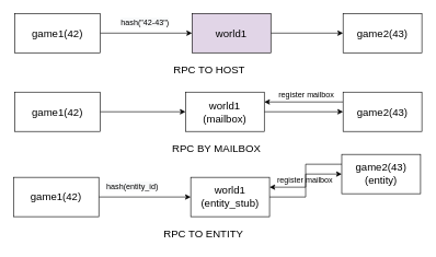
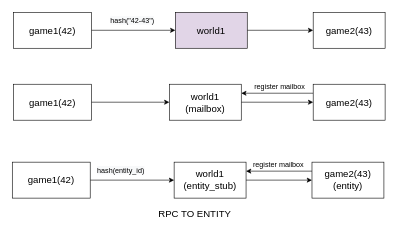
  <mxCell id="0" />
  <mxCell id="1" parent="0" />
  <mxCell id="2" style="edgeStyle=orthogonalEdgeStyle;rounded=0;orthogonalLoop=1;jettySize=auto;html=1;" edge="1" parent="1" source="3" target="5"><mxGeometry relative="1" as="geometry" /></mxCell>
  <mxCell id="3" value="&lt;font style=&quot;font-size: 16px&quot;&gt;game1(42)&lt;/font&gt;" style="rounded=0;whiteSpace=wrap;html=1;" vertex="1" parent="1"><mxGeometry x="22" y="20" width="130" height="60" as="geometry" /></mxCell>
  <mxCell id="4" style="edgeStyle=orthogonalEdgeStyle;rounded=0;orthogonalLoop=1;jettySize=auto;html=1;entryX=0;entryY=0.5;entryDx=0;entryDy=0;" edge="1" parent="1" source="5" target="6"><mxGeometry relative="1" as="geometry" /></mxCell>
  <mxCell id="5" value="&lt;font style=&quot;font-size: 16px&quot;&gt;world1&lt;/font&gt;" style="rounded=0;whiteSpace=wrap;html=1;fillColor=#e1d5e7;" vertex="1" parent="1"><mxGeometry x="292" y="20" width="120" height="60" as="geometry" /></mxCell>
  <mxCell id="6" value="&lt;font style=&quot;font-size: 16px&quot;&gt;game2(43)&lt;/font&gt;" style="rounded=0;whiteSpace=wrap;html=1;" vertex="1" parent="1"><mxGeometry x="522" y="20" width="120" height="60" as="geometry" /></mxCell>
  <mxCell id="7" value="&lt;span style=&quot;color: rgb(0 , 0 , 0) ; font-family: &amp;#34;helvetica&amp;#34; ; font-size: 12px ; font-style: normal ; font-weight: 400 ; letter-spacing: normal ; text-align: center ; text-indent: 0px ; text-transform: none ; word-spacing: 0px ; background-color: rgb(248 , 249 , 250) ; display: inline ; float: none&quot;&gt;hash(&quot;42-43&quot;)&lt;/span&gt;" style="text;whiteSpace=wrap;html=1;" vertex="1" parent="1"><mxGeometry x="182" y="20" width="100" height="30" as="geometry" /></mxCell>
  <mxCell id="8" style="edgeStyle=orthogonalEdgeStyle;rounded=0;orthogonalLoop=1;jettySize=auto;html=1;" edge="1" parent="1" source="9" target="11"><mxGeometry relative="1" as="geometry" /></mxCell>
  <mxCell id="9" value="&lt;font style=&quot;font-size: 16px&quot;&gt;game1(42)&lt;/font&gt;" style="rounded=0;whiteSpace=wrap;html=1;" vertex="1" parent="1"><mxGeometry x="22" y="140" width="130" height="60" as="geometry" /></mxCell>
  <mxCell id="10" style="edgeStyle=orthogonalEdgeStyle;rounded=0;orthogonalLoop=1;jettySize=auto;html=1;entryX=0;entryY=0.5;entryDx=0;entryDy=0;" edge="1" parent="1" source="11" target="13"><mxGeometry relative="1" as="geometry" /></mxCell>
  <mxCell id="11" value="&lt;font style=&quot;font-size: 16px&quot;&gt;world1&lt;br&gt;(mailbox)&lt;/font&gt;" style="rounded=0;whiteSpace=wrap;html=1;" vertex="1" parent="1"><mxGeometry x="282" y="140" width="120" height="60" as="geometry" /></mxCell>
  <mxCell id="12" style="edgeStyle=orthogonalEdgeStyle;rounded=0;orthogonalLoop=1;jettySize=auto;html=1;exitX=0;exitY=0.25;exitDx=0;exitDy=0;entryX=1;entryY=0.25;entryDx=0;entryDy=0;" edge="1" parent="1" source="13" target="11"><mxGeometry relative="1" as="geometry" /></mxCell>
  <mxCell id="13" value="&lt;font style=&quot;font-size: 16px&quot;&gt;game2(43)&lt;/font&gt;" style="rounded=0;whiteSpace=wrap;html=1;" vertex="1" parent="1"><mxGeometry x="522" y="140" width="120" height="60" as="geometry" /></mxCell>
  <mxCell id="14" value="&lt;div style=&quot;text-align: center&quot;&gt;&lt;span&gt;&lt;font face=&quot;helvetica&quot;&gt;register mailbox&lt;/font&gt;&lt;/span&gt;&lt;/div&gt;" style="text;whiteSpace=wrap;html=1;" vertex="1" parent="1"><mxGeometry x="422" y="130" width="90" height="30" as="geometry" /></mxCell>
  <mxCell id="15" style="edgeStyle=orthogonalEdgeStyle;rounded=0;orthogonalLoop=1;jettySize=auto;html=1;" edge="1" parent="1" source="16" target="18"><mxGeometry relative="1" as="geometry" /></mxCell>
  <mxCell id="16" value="&lt;font style=&quot;font-size: 16px&quot;&gt;game1(42)&lt;/font&gt;" style="rounded=0;whiteSpace=wrap;html=1;" vertex="1" parent="1"><mxGeometry x="20" y="270" width="130" height="60" as="geometry" /></mxCell>
  <mxCell id="17" style="edgeStyle=orthogonalEdgeStyle;rounded=0;orthogonalLoop=1;jettySize=auto;html=1;entryX=0;entryY=0.5;entryDx=0;entryDy=0;" edge="1" parent="1" source="18" target="20"><mxGeometry relative="1" as="geometry" /></mxCell>
  <mxCell id="18" value="&lt;font style=&quot;font-size: 16px&quot;&gt;world1&lt;br&gt;(entity_stub)&lt;/font&gt;" style="rounded=0;whiteSpace=wrap;html=1;" vertex="1" parent="1"><mxGeometry x="290" y="270" width="120" height="60" as="geometry" /></mxCell>
  <mxCell id="19" style="edgeStyle=orthogonalEdgeStyle;rounded=0;orthogonalLoop=1;jettySize=auto;html=1;exitX=0;exitY=0.25;exitDx=0;exitDy=0;entryX=1;entryY=0.25;entryDx=0;entryDy=0;" edge="1" parent="1" source="20" target="18"><mxGeometry relative="1" as="geometry" /></mxCell>
- <mxCell id="20" value="&lt;font style=&quot;font-size: 16px&quot;&gt;game2(43)&lt;br&gt;(entity)&lt;br&gt;&lt;/font&gt;" style="rounded=0;whiteSpace=wrap;html=1;" vertex="1" parent="1"><mxGeometry x="520" y="235" width="120" height="60" as="geometry" /></mxCell>
+ <mxCell id="20" value="&lt;font style=&quot;font-size: 16px&quot;&gt;game2(43)&lt;br&gt;(entity)&lt;br&gt;&lt;/font&gt;" style="rounded=0;whiteSpace=wrap;html=1;" vertex="1" parent="1"><mxGeometry x="520" y="270" width="120" height="60" as="geometry" /></mxCell>
  <mxCell id="21" value="&lt;span style=&quot;color: rgb(0 , 0 , 0) ; font-family: &amp;#34;helvetica&amp;#34; ; font-size: 12px ; font-style: normal ; font-weight: 400 ; letter-spacing: normal ; text-align: center ; text-indent: 0px ; text-transform: none ; word-spacing: 0px ; background-color: rgb(248 , 249 , 250) ; display: inline ; float: none&quot;&gt;hash(entity_id)&lt;/span&gt;" style="text;whiteSpace=wrap;html=1;" vertex="1" parent="1"><mxGeometry x="160" y="270" width="100" height="30" as="geometry" /></mxCell>
  <mxCell id="22" value="&lt;div style=&quot;text-align: center&quot;&gt;&lt;span&gt;&lt;font face=&quot;helvetica&quot;&gt;register mailbox&lt;/font&gt;&lt;/span&gt;&lt;/div&gt;" style="text;whiteSpace=wrap;html=1;" vertex="1" parent="1"><mxGeometry x="420" y="260" width="90" height="30" as="geometry" /></mxCell>
- <mxCell id="23" value="&lt;div style=&quot;text-align: center&quot;&gt;&lt;span&gt;&lt;font face=&quot;helvetica&quot; style=&quot;font-size: 16px&quot;&gt;RPC TO HOST&lt;/font&gt;&lt;/span&gt;&lt;/div&gt;" style="text;whiteSpace=wrap;html=1;" vertex="1" parent="1"><mxGeometry x="262" y="90" width="136" height="30" as="geometry" /></mxCell>
- <mxCell id="24" value="&lt;div style=&quot;text-align: center&quot;&gt;&lt;span&gt;&lt;font face=&quot;helvetica&quot; style=&quot;font-size: 16px&quot;&gt;RPC BY MAILBOX&lt;/font&gt;&lt;/span&gt;&lt;/div&gt;" style="text;whiteSpace=wrap;html=1;" vertex="1" parent="1"><mxGeometry x="260" y="210" width="142" height="30" as="geometry" /></mxCell>
- <mxCell id="25" value="&lt;div style=&quot;text-align: center&quot;&gt;&lt;span&gt;&lt;font face=&quot;helvetica&quot; style=&quot;font-size: 16px&quot;&gt;RPC TO ENTITY&lt;/font&gt;&lt;/span&gt;&lt;/div&gt;" style="text;whiteSpace=wrap;html=1;" vertex="1" parent="1"><mxGeometry x="247" y="340" width="136" height="30" as="geometry" /></mxCell>
+ <mxCell id="25" value="&lt;div style=&quot;text-align: center&quot;&gt;&lt;span&gt;&lt;font face=&quot;helvetica&quot; style=&quot;font-size: 16px&quot;&gt;RPC TO ENTITY&lt;/font&gt;&lt;/span&gt;&lt;/div&gt;" style="text;whiteSpace=wrap;html=1;" vertex="1" parent="1"><mxGeometry x="262" y="340" width="136" height="30" as="geometry" /></mxCell>
